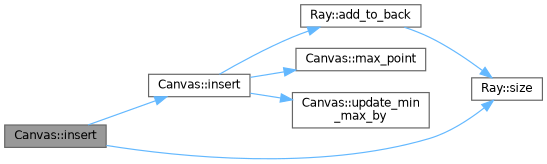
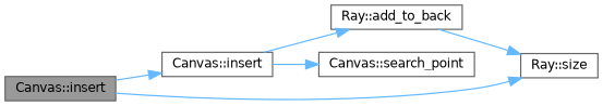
  digraph {
    rankdir=LR
    node [color=grey40 fillcolor=white fontname=Helvetica fontsize=10 shape=box style=filled]
    edge [color=steelblue1 fontname=Helvetica fontsize=10 labelfontname=Helvetica labelfontsize=10 style=solid]
    n1 [color=gray40 fillcolor=grey60 fontcolor=black height=0.2 label="Canvas::insert" width=0.4]
    n2 [height=0.2 label="Canvas::insert" width=0.4]
    n3 [height=0.2 label="Ray::size" width=0.4]
    n4 [height=0.2 label="Ray::add_to_back" width=0.4]
-   n5 [height=0.2 label="Canvas::max_point" width=0.4]
-   n6 [height=0.2 label="Canvas::update_min\l_max_by" width=0.4]
+   n5 [height=0.2 label="Canvas::search_point" width=0.4]
    n1 -> n2
    n1 -> n3
    n2 -> n4
    n2 -> n5
-   n2 -> n6
    n4 -> n3
  }
